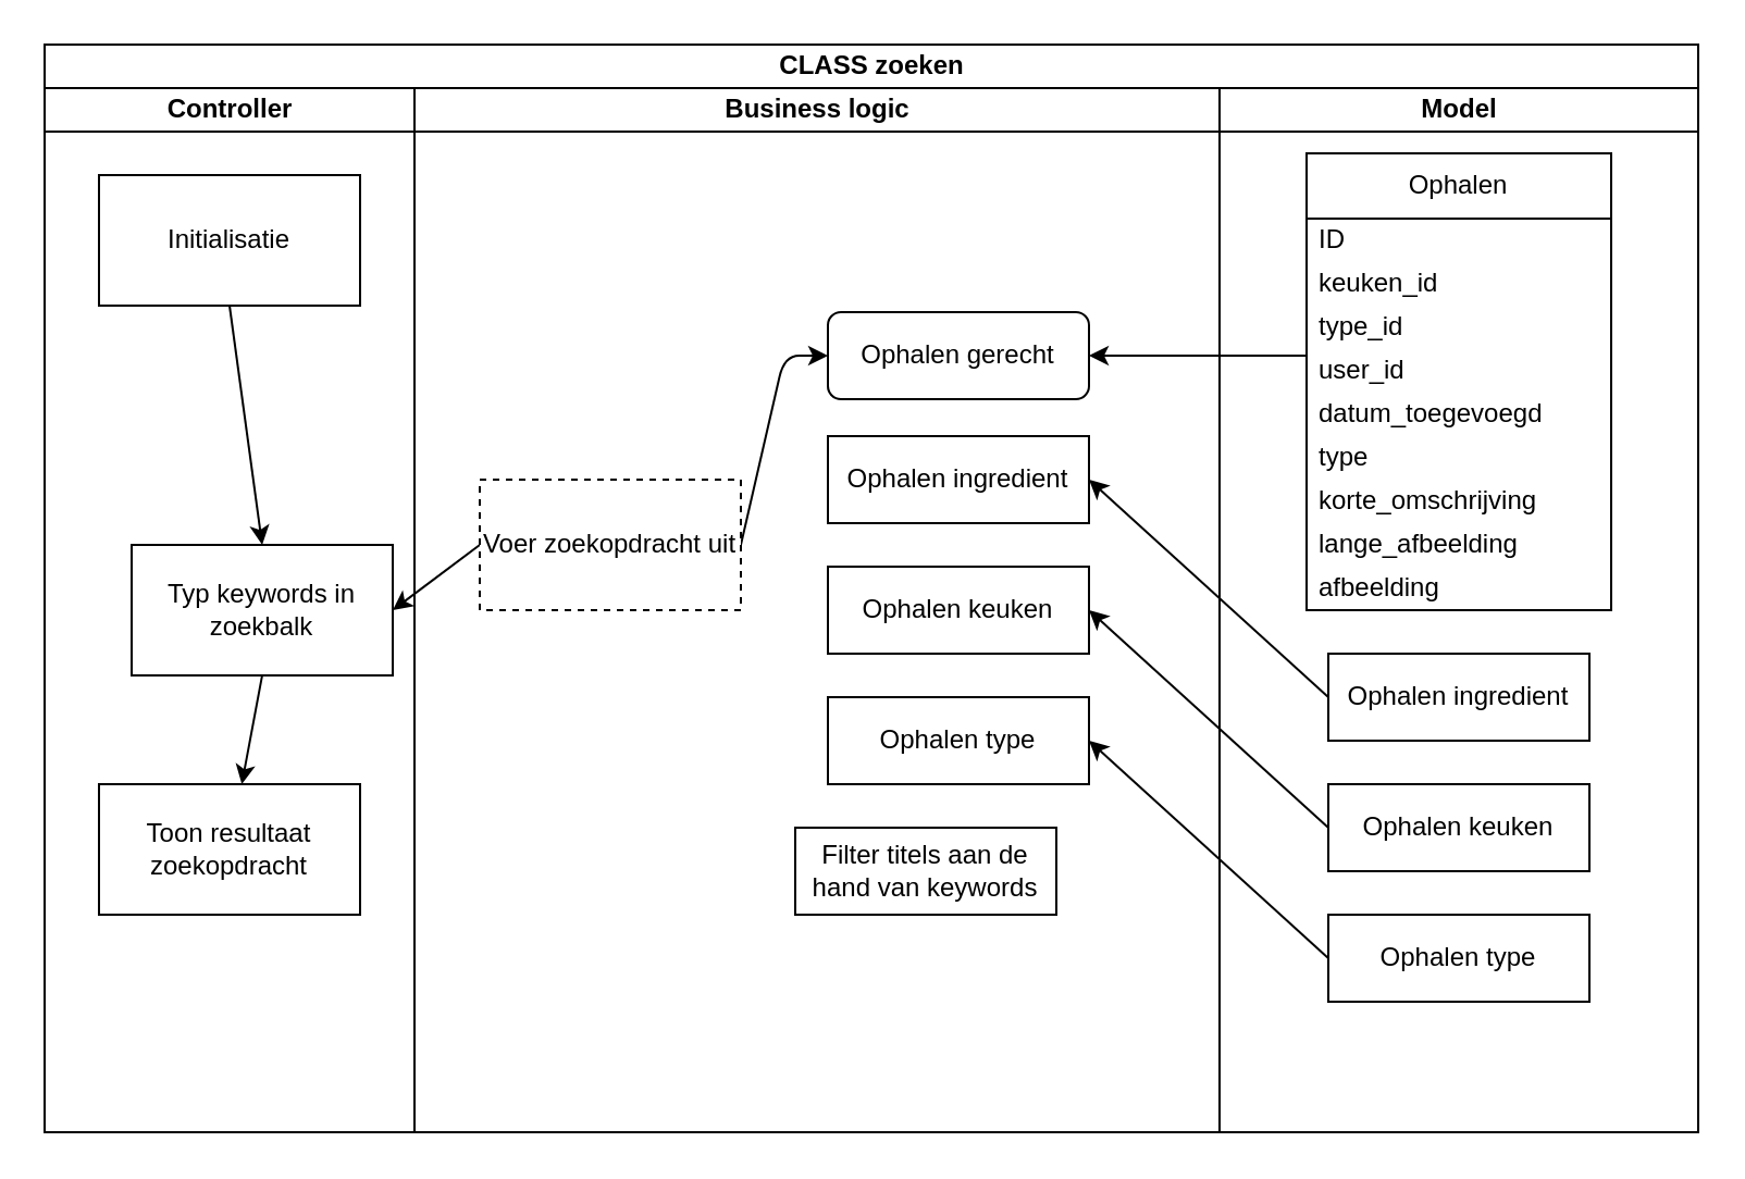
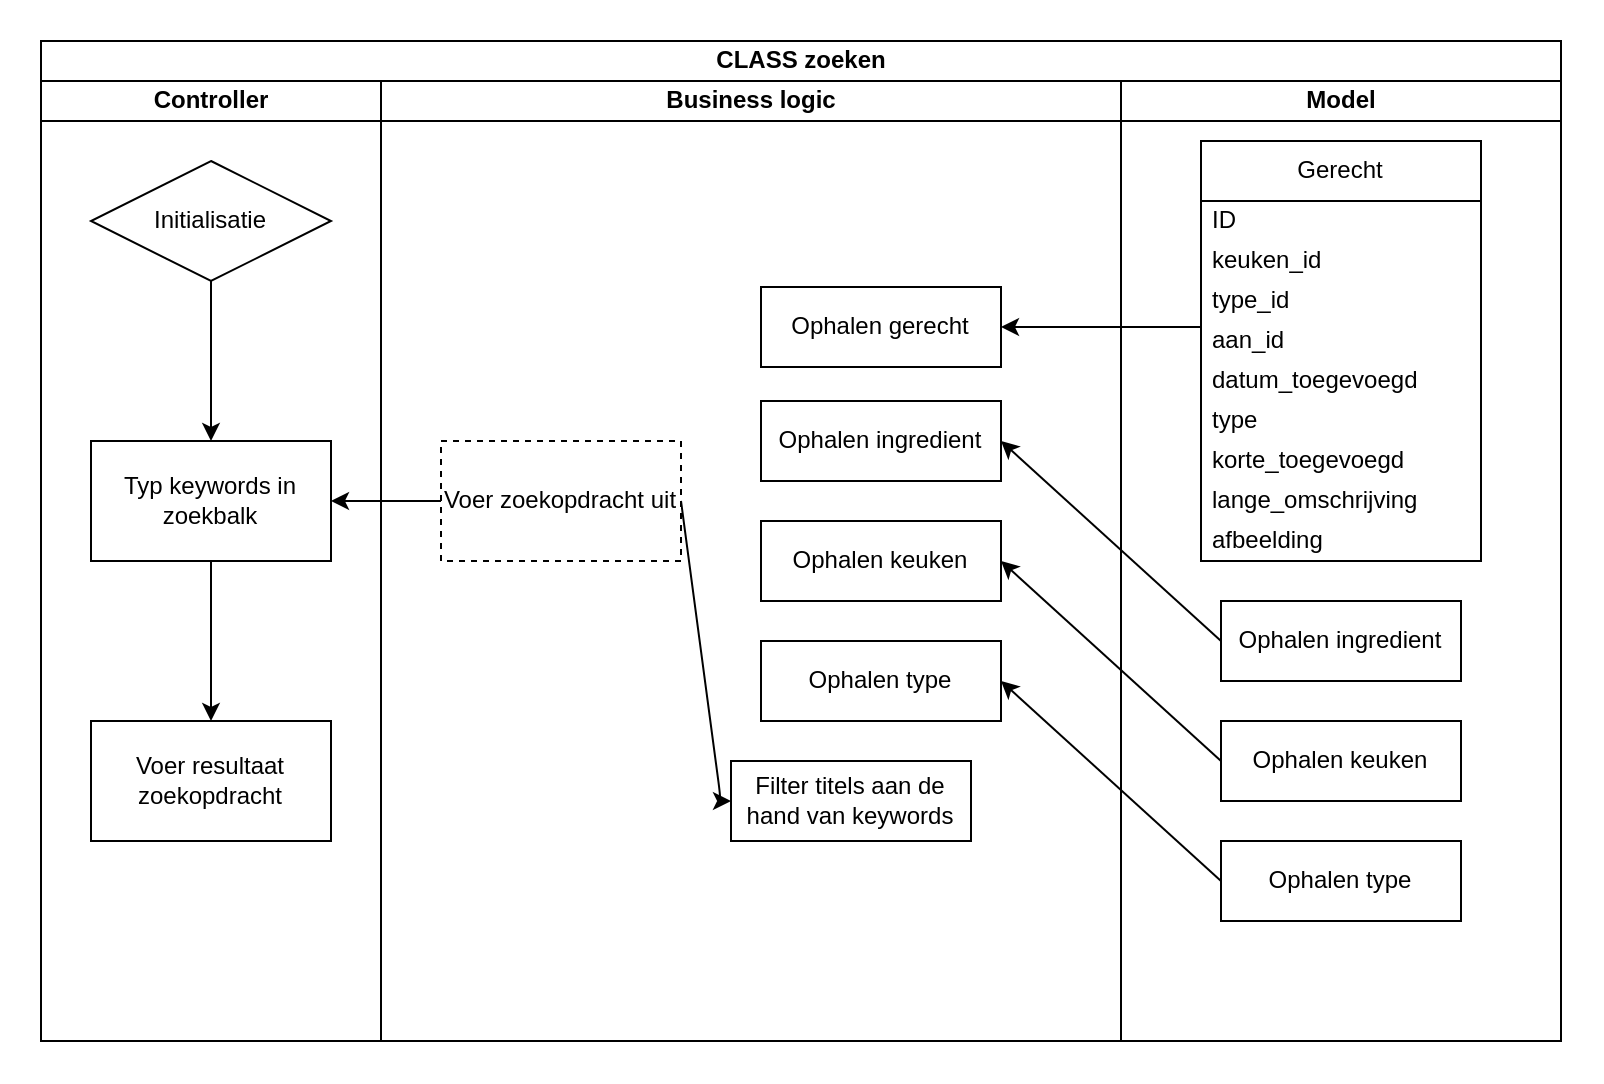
  <mxCell id="0" />
  <mxCell id="1" parent="0" />
  <mxCell id="2" value="CLASS zoeken" style="swimlane;childLayout=stackLayout;resizeParent=1;resizeParentMax=0;startSize=20;html=1;fillColor=none;" parent="1" vertex="1"><mxGeometry x="20" y="20" width="760" height="500" as="geometry"><mxRectangle x="80" y="100" width="130" height="30" as="alternateBounds" /></mxGeometry></mxCell>
  <mxCell id="3" value="Controller" style="swimlane;startSize=20;html=1;" parent="2" vertex="1"><mxGeometry y="20" width="170" height="480" as="geometry" /></mxCell>
  <mxCell id="4" style="edgeStyle=none;html=1;exitX=0.5;exitY=1;exitDx=0;exitDy=0;entryX=0.5;entryY=0;entryDx=0;entryDy=0;" parent="3" source="5" target="7" edge="1"><mxGeometry relative="1" as="geometry" /></mxCell>
- <mxCell id="5" value="Initialisatie" style="rounded=0;whiteSpace=wrap;html=1;" parent="3" vertex="1"><mxGeometry x="25" y="40" width="120" height="60" as="geometry" /></mxCell>
+ <mxCell id="5" value="Initialisatie" style="rhombus;whiteSpace=wrap;html=1;" parent="3" vertex="1"><mxGeometry x="25" y="40" width="120" height="60" as="geometry" /></mxCell>
  <mxCell id="6" style="edgeStyle=none;html=1;exitX=0.5;exitY=1;exitDx=0;exitDy=0;" parent="3" source="7" target="8" edge="1"><mxGeometry relative="1" as="geometry" /></mxCell>
- <mxCell id="7" value="Typ keywords in zoekbalk" style="rounded=0;whiteSpace=wrap;html=1;" parent="3" vertex="1"><mxGeometry x="40" y="210" width="120" height="60" as="geometry" /></mxCell>
- <mxCell id="8" value="Toon resultaat zoekopdracht" style="rounded=0;whiteSpace=wrap;html=1;" parent="3" vertex="1"><mxGeometry x="25" y="320" width="120" height="60" as="geometry" /></mxCell>
+ <mxCell id="7" value="Typ keywords in zoekbalk" style="rounded=0;whiteSpace=wrap;html=1;" parent="3" vertex="1"><mxGeometry x="25" y="180" width="120" height="60" as="geometry" /></mxCell>
+ <mxCell id="8" value="Voer resultaat zoekopdracht" style="rounded=0;whiteSpace=wrap;html=1;" parent="3" vertex="1"><mxGeometry x="25" y="320" width="120" height="60" as="geometry" /></mxCell>
  <mxCell id="9" style="edgeStyle=none;html=1;exitX=0;exitY=0.5;exitDx=0;exitDy=0;entryX=1;entryY=0.5;entryDx=0;entryDy=0;" parent="2" source="13" target="7" edge="1"><mxGeometry relative="1" as="geometry" /></mxCell>
  <mxCell id="10" value="Business logic" style="swimlane;startSize=20;html=1;" parent="2" vertex="1"><mxGeometry x="170" y="20" width="370" height="480" as="geometry" /></mxCell>
- <mxCell id="11" style="edgeStyle=none;html=1;exitX=1;exitY=0.5;exitDx=0;exitDy=0;entryX=0;entryY=0.5;entryDx=0;entryDy=0;" parent="10" source="13" target="14" edge="1"><mxGeometry relative="1" as="geometry"><Array as="points"><mxPoint x="170" y="123" /></Array></mxGeometry></mxCell>
+ <mxCell id="12" style="edgeStyle=none;html=1;exitX=1;exitY=0.5;exitDx=0;exitDy=0;entryX=0;entryY=0.5;entryDx=0;entryDy=0;" edge="1" parent="10" source="13" target="15"><mxGeometry relative="1" as="geometry"><Array as="points"><mxPoint x="170" y="360" /></Array></mxGeometry></mxCell>
  <mxCell id="13" value="Voer zoekopdracht uit" style="rounded=0;whiteSpace=wrap;html=1;dashed=1;" parent="10" vertex="1"><mxGeometry x="30" y="180" width="120" height="60" as="geometry" /></mxCell>
- <mxCell id="14" value="Ophalen gerecht" style="whiteSpace=wrap;html=1;rounded=1;" parent="10" vertex="1"><mxGeometry x="190" y="103" width="120" height="40" as="geometry" /></mxCell>
+ <mxCell id="14" value="Ophalen gerecht" style="rounded=0;whiteSpace=wrap;html=1;" parent="10" vertex="1"><mxGeometry x="190" y="103" width="120" height="40" as="geometry" /></mxCell>
  <mxCell id="15" value="Filter titels aan de hand van keywords" style="rounded=0;whiteSpace=wrap;html=1;" parent="10" vertex="1"><mxGeometry x="175" y="340" width="120" height="40" as="geometry" /></mxCell>
  <mxCell id="16" value="Ophalen ingredient" style="rounded=0;whiteSpace=wrap;html=1;" vertex="1" parent="10"><mxGeometry x="190" y="160" width="120" height="40" as="geometry" /></mxCell>
  <mxCell id="17" value="Ophalen keuken" style="rounded=0;whiteSpace=wrap;html=1;" vertex="1" parent="10"><mxGeometry x="190" y="220" width="120" height="40" as="geometry" /></mxCell>
  <mxCell id="18" value="Ophalen type" style="rounded=0;whiteSpace=wrap;html=1;" vertex="1" parent="10"><mxGeometry x="190" y="280" width="120" height="40" as="geometry" /></mxCell>
  <mxCell id="19" value="Model" style="swimlane;startSize=20;html=1;fillColor=none;" parent="2" vertex="1"><mxGeometry x="540" y="20" width="220" height="480" as="geometry" /></mxCell>
  <mxCell id="20" value="Ophalen ingredient" style="rounded=0;whiteSpace=wrap;html=1;" vertex="1" parent="19"><mxGeometry x="50" y="260" width="120" height="40" as="geometry" /></mxCell>
  <mxCell id="21" value="Ophalen keuken" style="rounded=0;whiteSpace=wrap;html=1;" vertex="1" parent="19"><mxGeometry x="50" y="320" width="120" height="40" as="geometry" /></mxCell>
  <mxCell id="22" value="Ophalen type" style="rounded=0;whiteSpace=wrap;html=1;" vertex="1" parent="19"><mxGeometry x="50" y="380" width="120" height="40" as="geometry" /></mxCell>
- <mxCell id="23" value="Ophalen" style="swimlane;fontStyle=0;childLayout=stackLayout;horizontal=1;startSize=30;horizontalStack=0;resizeParent=1;resizeParentMax=0;resizeLast=0;collapsible=1;marginBottom=0;whiteSpace=wrap;html=1;" vertex="1" parent="19"><mxGeometry x="40.0" y="30" width="140" height="210" as="geometry" /></mxCell>
+ <mxCell id="23" value="Gerecht" style="swimlane;fontStyle=0;childLayout=stackLayout;horizontal=1;startSize=30;horizontalStack=0;resizeParent=1;resizeParentMax=0;resizeLast=0;collapsible=1;marginBottom=0;whiteSpace=wrap;html=1;" vertex="1" parent="19"><mxGeometry x="40.0" y="30" width="140" height="210" as="geometry" /></mxCell>
  <mxCell id="24" value="ID" style="text;strokeColor=none;fillColor=none;align=left;verticalAlign=middle;spacingLeft=4;spacingRight=4;overflow=hidden;points=[[0,0.5],[1,0.5]];portConstraint=eastwest;rotatable=0;whiteSpace=wrap;html=1;" vertex="1" parent="23"><mxGeometry y="30" width="140" height="20" as="geometry" /></mxCell>
  <mxCell id="25" value="keuken_id" style="text;strokeColor=none;fillColor=none;align=left;verticalAlign=middle;spacingLeft=4;spacingRight=4;overflow=hidden;points=[[0,0.5],[1,0.5]];portConstraint=eastwest;rotatable=0;whiteSpace=wrap;html=1;" vertex="1" parent="23"><mxGeometry y="50" width="140" height="20" as="geometry" /></mxCell>
  <mxCell id="26" value="type_id" style="text;strokeColor=none;fillColor=none;align=left;verticalAlign=middle;spacingLeft=4;spacingRight=4;overflow=hidden;points=[[0,0.5],[1,0.5]];portConstraint=eastwest;rotatable=0;whiteSpace=wrap;html=1;" vertex="1" parent="23"><mxGeometry y="70" width="140" height="20" as="geometry" /></mxCell>
- <mxCell id="27" value="user_id" style="text;strokeColor=none;fillColor=none;align=left;verticalAlign=middle;spacingLeft=4;spacingRight=4;overflow=hidden;points=[[0,0.5],[1,0.5]];portConstraint=eastwest;rotatable=0;whiteSpace=wrap;html=1;" vertex="1" parent="23"><mxGeometry y="90" width="140" height="20" as="geometry" /></mxCell>
+ <mxCell id="27" value="aan_id" style="text;strokeColor=none;fillColor=none;align=left;verticalAlign=middle;spacingLeft=4;spacingRight=4;overflow=hidden;points=[[0,0.5],[1,0.5]];portConstraint=eastwest;rotatable=0;whiteSpace=wrap;html=1;" vertex="1" parent="23"><mxGeometry y="90" width="140" height="20" as="geometry" /></mxCell>
  <mxCell id="28" value="datum_toegevoegd" style="text;strokeColor=none;fillColor=none;align=left;verticalAlign=middle;spacingLeft=4;spacingRight=4;overflow=hidden;points=[[0,0.5],[1,0.5]];portConstraint=eastwest;rotatable=0;whiteSpace=wrap;html=1;" vertex="1" parent="23"><mxGeometry y="110" width="140" height="20" as="geometry" /></mxCell>
  <mxCell id="29" value="type" style="text;strokeColor=none;fillColor=none;align=left;verticalAlign=middle;spacingLeft=4;spacingRight=4;overflow=hidden;points=[[0,0.5],[1,0.5]];portConstraint=eastwest;rotatable=0;whiteSpace=wrap;html=1;" vertex="1" parent="23"><mxGeometry y="130" width="140" height="20" as="geometry" /></mxCell>
- <mxCell id="30" value="korte_omschrijving" style="text;strokeColor=none;fillColor=none;align=left;verticalAlign=middle;spacingLeft=4;spacingRight=4;overflow=hidden;points=[[0,0.5],[1,0.5]];portConstraint=eastwest;rotatable=0;whiteSpace=wrap;html=1;" vertex="1" parent="23"><mxGeometry y="150" width="140" height="20" as="geometry" /></mxCell>
- <mxCell id="31" value="lange_afbeelding" style="text;strokeColor=none;fillColor=none;align=left;verticalAlign=middle;spacingLeft=4;spacingRight=4;overflow=hidden;points=[[0,0.5],[1,0.5]];portConstraint=eastwest;rotatable=0;whiteSpace=wrap;html=1;" vertex="1" parent="23"><mxGeometry y="170" width="140" height="20" as="geometry" /></mxCell>
+ <mxCell id="30" value="korte_toegevoegd" style="text;strokeColor=none;fillColor=none;align=left;verticalAlign=middle;spacingLeft=4;spacingRight=4;overflow=hidden;points=[[0,0.5],[1,0.5]];portConstraint=eastwest;rotatable=0;whiteSpace=wrap;html=1;" vertex="1" parent="23"><mxGeometry y="150" width="140" height="20" as="geometry" /></mxCell>
+ <mxCell id="31" value="lange_omschrijving" style="text;strokeColor=none;fillColor=none;align=left;verticalAlign=middle;spacingLeft=4;spacingRight=4;overflow=hidden;points=[[0,0.5],[1,0.5]];portConstraint=eastwest;rotatable=0;whiteSpace=wrap;html=1;" vertex="1" parent="23"><mxGeometry y="170" width="140" height="20" as="geometry" /></mxCell>
  <mxCell id="32" value="afbeelding" style="text;strokeColor=none;fillColor=none;align=left;verticalAlign=middle;spacingLeft=4;spacingRight=4;overflow=hidden;points=[[0,0.5],[1,0.5]];portConstraint=eastwest;rotatable=0;whiteSpace=wrap;html=1;" vertex="1" parent="23"><mxGeometry y="190" width="140" height="20" as="geometry" /></mxCell>
  <mxCell id="33" style="edgeStyle=none;html=1;exitX=0;exitY=0.5;exitDx=0;exitDy=0;entryX=1;entryY=0.5;entryDx=0;entryDy=0;" parent="2" target="14" edge="1"><mxGeometry relative="1" as="geometry"><mxPoint x="580" y="143" as="sourcePoint" /></mxGeometry></mxCell>
  <mxCell id="34" style="edgeStyle=none;html=1;exitX=0;exitY=0.5;exitDx=0;exitDy=0;entryX=1;entryY=0.5;entryDx=0;entryDy=0;" edge="1" parent="2" source="20" target="16"><mxGeometry relative="1" as="geometry" /></mxCell>
  <mxCell id="35" style="edgeStyle=none;html=1;exitX=0;exitY=0.5;exitDx=0;exitDy=0;entryX=1;entryY=0.5;entryDx=0;entryDy=0;" edge="1" parent="2" source="21" target="17"><mxGeometry relative="1" as="geometry" /></mxCell>
  <mxCell id="36" style="edgeStyle=none;html=1;exitX=0;exitY=0.5;exitDx=0;exitDy=0;entryX=1;entryY=0.5;entryDx=0;entryDy=0;" edge="1" parent="2" source="22" target="18"><mxGeometry relative="1" as="geometry" /></mxCell>
